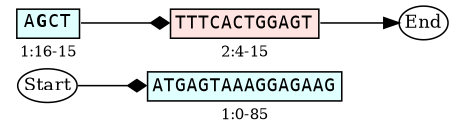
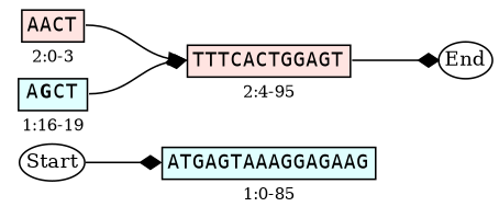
  strict digraph {
    nodesep=0
    rankdir=LR
    node [margin=0 shape=none]
    edge [arrowhead=diamond headport="seq:w" tailport="seq:e"]
    n1 [fontsize=12 height=0.3 label=Start width=0.45 shape=""]
    n2 [label=<<TABLE BORDER='0' CELLBORDER='1'><TR><TD ALIGN='CENTER' BGCOLOR='LIGHTCYAN' PORT='seq'><FONT POINT-SIZE='12' FACE='Monospace'>ATGAGTAAAGGAGAAG</FONT></TD></TR><TR><TD BORDER='0' ALIGN='CENTER'><FONT POINT-SIZE='10'>1:0-85</FONT></TD></TR></TABLE>>]
-   n4 [label=<<TABLE BORDER='0' CELLBORDER='1'><TR><TD ALIGN='CENTER' BGCOLOR='MISTYROSE' PORT='seq'><FONT POINT-SIZE='12' FACE='Monospace'>TTTCACTGGAGT</FONT></TD></TR><TR><TD BORDER='0' ALIGN='CENTER'><FONT POINT-SIZE='10'>2:4-15</FONT></TD></TR></TABLE>>]
-   n5 [label=<<TABLE BORDER='0' CELLBORDER='1'><TR><TD ALIGN='CENTER' BGCOLOR='LIGHTCYAN' PORT='seq'><FONT POINT-SIZE='12' FACE='Monospace'>A<B>G</B>CT</FONT></TD></TR><TR><TD BORDER='0' ALIGN='CENTER'><FONT POINT-SIZE='10'>1:16-15</FONT></TD></TR></TABLE>>]
+   n3 [label=<<TABLE BORDER='0' CELLBORDER='1'><TR><TD ALIGN='CENTER' BGCOLOR='MISTYROSE' PORT='seq'><FONT POINT-SIZE='12' FACE='Monospace'>AACT</FONT></TD></TR><TR><TD BORDER='0' ALIGN='CENTER'><FONT POINT-SIZE='10'>2:0-3</FONT></TD></TR></TABLE>>]
+   n4 [label=<<TABLE BORDER='0' CELLBORDER='1'><TR><TD ALIGN='CENTER' BGCOLOR='MISTYROSE' PORT='seq'><FONT POINT-SIZE='12' FACE='Monospace'>TTTCACTGGAGT</FONT></TD></TR><TR><TD BORDER='0' ALIGN='CENTER'><FONT POINT-SIZE='10'>2:4-95</FONT></TD></TR></TABLE>>]
+   n5 [label=<<TABLE BORDER='0' CELLBORDER='1'><TR><TD ALIGN='CENTER' BGCOLOR='LIGHTCYAN' PORT='seq'><FONT POINT-SIZE='12' FACE='Monospace'>A<B>G</B>CT</FONT></TD></TR><TR><TD BORDER='0' ALIGN='CENTER'><FONT POINT-SIZE='10'>1:16-19</FONT></TD></TR></TABLE>>]
    n6 [fontsize=12 height=0.3 label=End width=0.45 shape=""]
    n1 -> n2 [tailport=e]
-   n4 -> n6 [arrowhead=normal headport=w]
+   n3 -> n4 [arrowhead=normal]
+   n4 -> n6 [headport=w]
    n5 -> n4
  }
